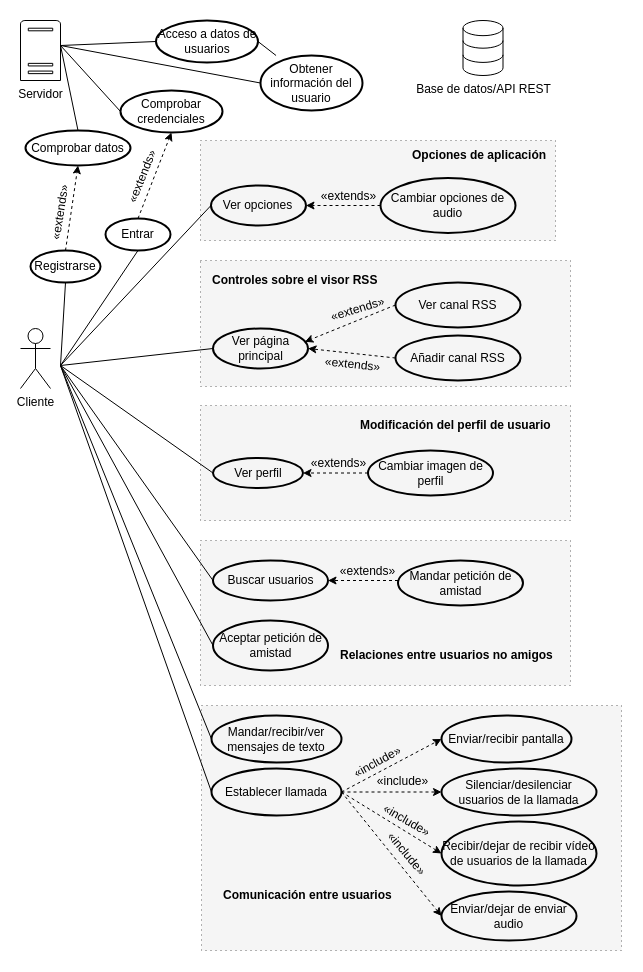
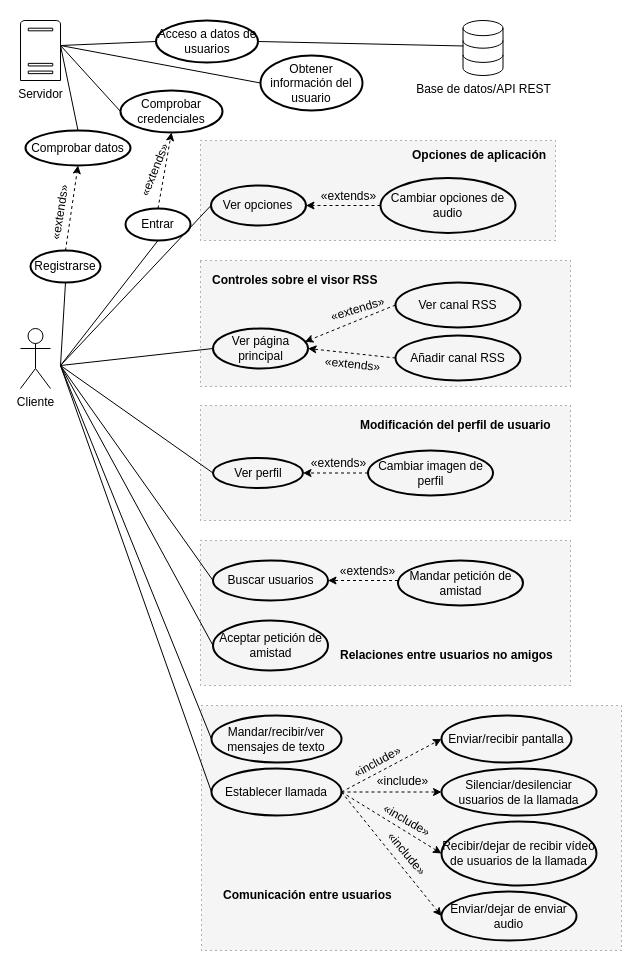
  <mxCell id="0" />
  <mxCell id="1" parent="0" />
  <mxCell id="2" value="" style="rounded=0;whiteSpace=wrap;html=1;align=center;labelBackgroundColor=#ffffff;fontColor=#333333;noLabel=1;fillColor=#f5f5f5;strokeColor=#666666;dashed=1;dashPattern=1 4;" parent="1" vertex="1"><mxGeometry x="200" y="140" width="355" height="100" as="geometry" /></mxCell>
  <mxCell id="3" value="" style="rounded=0;whiteSpace=wrap;html=1;align=center;labelBackgroundColor=#ffffff;fontColor=#333333;noLabel=1;fillColor=#f5f5f5;strokeColor=#666666;dashed=1;dashPattern=1 4;" parent="1" vertex="1"><mxGeometry x="200" y="260" width="370" height="126" as="geometry" /></mxCell>
  <mxCell id="4" value="" style="rounded=0;whiteSpace=wrap;html=1;align=center;labelBackgroundColor=#ffffff;fontColor=#333333;noLabel=1;fillColor=#f5f5f5;strokeColor=#666666;dashed=1;dashPattern=1 4;" parent="1" vertex="1"><mxGeometry x="200" y="405" width="370" height="115" as="geometry" /></mxCell>
  <mxCell id="5" value="" style="rounded=0;whiteSpace=wrap;html=1;align=center;labelBackgroundColor=#ffffff;fontColor=#333333;noLabel=1;fillColor=#f5f5f5;strokeColor=#666666;dashed=1;dashPattern=1 4;" parent="1" vertex="1"><mxGeometry x="200" y="540" width="370" height="145" as="geometry" /></mxCell>
  <mxCell id="6" value="" style="rounded=0;whiteSpace=wrap;html=1;align=center;labelBackgroundColor=#ffffff;fontColor=#333333;noLabel=1;fillColor=#f5f5f5;strokeColor=#666666;dashed=1;dashPattern=1 4;" parent="1" vertex="1"><mxGeometry x="201" y="705" width="420" height="245" as="geometry" /></mxCell>
  <mxCell id="7" value="Cliente&lt;br&gt;" style="shape=umlActor;verticalLabelPosition=bottom;labelBackgroundColor=#ffffff;verticalAlign=top;html=1;outlineConnect=0;align=center;fillColor=none;" parent="1" vertex="1"><mxGeometry x="20" y="328" width="30" height="60" as="geometry" /></mxCell>
  <mxCell id="8" value="Registrarse" style="strokeWidth=2;html=1;shape=mxgraph.flowchart.start_1;whiteSpace=wrap;align=center;fillColor=none;" parent="1" vertex="1"><mxGeometry x="30" y="250" width="70" height="32" as="geometry" /></mxCell>
- <mxCell id="9" value="Entrar" style="strokeWidth=2;html=1;shape=mxgraph.flowchart.start_1;whiteSpace=wrap;align=center;fillColor=none;" parent="1" vertex="1"><mxGeometry x="105" y="218" width="65" height="32" as="geometry" /></mxCell>
+ <mxCell id="9" value="Entrar" style="strokeWidth=2;html=1;shape=mxgraph.flowchart.start_1;whiteSpace=wrap;align=center;fillColor=none;" parent="1" vertex="1"><mxGeometry x="125" y="208" width="65" height="32" as="geometry" /></mxCell>
  <mxCell id="10" value="" style="endArrow=none;html=1;shadow=0;entryX=0.5;entryY=1;entryDx=0;entryDy=0;entryPerimeter=0;" parent="1" target="9" edge="1"><mxGeometry width="50" height="50" relative="1" as="geometry"><mxPoint x="60" y="365" as="sourcePoint" /><mxPoint x="-5" y="270" as="targetPoint" /></mxGeometry></mxCell>
  <mxCell id="11" value="" style="endArrow=none;html=1;shadow=0;exitX=0.5;exitY=1;exitDx=0;exitDy=0;exitPerimeter=0;" parent="1" source="8" edge="1"><mxGeometry width="50" height="50" relative="1" as="geometry"><mxPoint x="-120" y="465" as="sourcePoint" /><mxPoint x="60" y="365" as="targetPoint" /></mxGeometry></mxCell>
  <mxCell id="12" value="" style="endArrow=classic;dashed=1;html=1;shadow=0;entryX=0.5;entryY=1;entryDx=0;entryDy=0;entryPerimeter=0;exitX=0.5;exitY=0;exitDx=0;exitDy=0;exitPerimeter=0;" parent="1" source="9" target="14" edge="1"><mxGeometry width="50" height="50" relative="1" as="geometry"><mxPoint x="-3.5" y="380" as="sourcePoint" /><mxPoint x="46.5" y="330" as="targetPoint" /></mxGeometry></mxCell>
  <mxCell id="13" value="«extends»" style="text;html=1;resizable=0;points=[];align=center;verticalAlign=middle;labelBackgroundColor=none;direction=west;rotation=292;" parent="12" vertex="1" connectable="0"><mxGeometry x="-0.246" y="1" relative="1" as="geometry"><mxPoint x="-7.5" y="-8.5" as="offset" /></mxGeometry></mxCell>
  <mxCell id="14" value="Comprobar credenciales" style="strokeWidth=2;html=1;shape=mxgraph.flowchart.start_1;whiteSpace=wrap;align=center;fillColor=none;" parent="1" vertex="1"><mxGeometry x="120" y="90" width="102" height="42" as="geometry" /></mxCell>
  <mxCell id="15" value="" style="endArrow=classic;dashed=1;html=1;shadow=0;entryX=0.5;entryY=0;entryDx=0;entryDy=0;entryPerimeter=0;exitX=0.5;exitY=0;exitDx=0;exitDy=0;exitPerimeter=0;" parent="1" source="8" target="17" edge="1"><mxGeometry width="50" height="50" relative="1" as="geometry"><mxPoint x="-50" y="279" as="sourcePoint" /><mxPoint x="-127.5" y="538.667" as="targetPoint" /></mxGeometry></mxCell>
  <mxCell id="16" value="«extends»&lt;br&gt;" style="text;html=1;resizable=0;points=[];align=center;verticalAlign=middle;labelBackgroundColor=none;direction=south;rotation=279;" parent="15" vertex="1" connectable="0"><mxGeometry x="-0.246" y="1" relative="1" as="geometry"><mxPoint x="-9" y="-5.5" as="offset" /></mxGeometry></mxCell>
  <mxCell id="17" value="Comprobar datos" style="strokeWidth=2;html=1;shape=mxgraph.flowchart.start_1;whiteSpace=wrap;align=center;direction=west;fillColor=none;" parent="1" vertex="1"><mxGeometry x="25" y="130" width="105" height="35" as="geometry" /></mxCell>
  <mxCell id="18" value="Mandar/recibir/ver mensajes de texto" style="strokeWidth=2;html=1;shape=mxgraph.flowchart.start_1;whiteSpace=wrap;align=center;fillColor=none;" parent="1" vertex="1"><mxGeometry x="211" y="715" width="130" height="47" as="geometry" /></mxCell>
  <mxCell id="19" value="Establecer llamada" style="strokeWidth=2;html=1;shape=mxgraph.flowchart.start_1;whiteSpace=wrap;align=center;fillColor=none;" parent="1" vertex="1"><mxGeometry x="211" y="768" width="130" height="47" as="geometry" /></mxCell>
  <mxCell id="20" value="" style="endArrow=none;html=1;shadow=0;entryX=0;entryY=0.5;entryDx=0;entryDy=0;entryPerimeter=0;" parent="1" target="18" edge="1"><mxGeometry width="50" height="50" relative="1" as="geometry"><mxPoint x="60" y="365" as="sourcePoint" /><mxPoint x="65" y="535" as="targetPoint" /></mxGeometry></mxCell>
  <mxCell id="21" value="" style="endArrow=none;html=1;shadow=0;entryX=0;entryY=0.5;entryDx=0;entryDy=0;entryPerimeter=0;" parent="1" target="19" edge="1"><mxGeometry width="50" height="50" relative="1" as="geometry"><mxPoint x="60" y="365" as="sourcePoint" /><mxPoint x="340" y="425" as="targetPoint" /></mxGeometry></mxCell>
  <mxCell id="22" value="Enviar/recibir pantalla" style="strokeWidth=2;html=1;shape=mxgraph.flowchart.start_1;whiteSpace=wrap;align=center;fillColor=none;" parent="1" vertex="1"><mxGeometry x="441" y="715" width="130" height="47" as="geometry" /></mxCell>
  <mxCell id="23" value="Silenciar/desilenciar usuarios de la llamada" style="strokeWidth=2;html=1;shape=mxgraph.flowchart.start_1;whiteSpace=wrap;align=center;fillColor=none;" parent="1" vertex="1"><mxGeometry x="441" y="768" width="155" height="47" as="geometry" /></mxCell>
  <mxCell id="24" value="Recibir/dejar de recibir vídeo de usuarios de la llamada" style="strokeWidth=2;html=1;shape=mxgraph.flowchart.start_1;whiteSpace=wrap;align=center;fillColor=none;" parent="1" vertex="1"><mxGeometry x="441" y="821" width="155" height="64" as="geometry" /></mxCell>
  <mxCell id="25" value="Enviar/dejar de enviar audio" style="strokeWidth=2;html=1;shape=mxgraph.flowchart.start_1;whiteSpace=wrap;align=center;fillColor=none;" parent="1" vertex="1"><mxGeometry x="441" y="891" width="135" height="49" as="geometry" /></mxCell>
  <mxCell id="26" value="Comunicación entre usuarios" style="text;html=1;resizable=0;points=[];autosize=1;align=left;verticalAlign=top;spacingTop=-4;fontColor=none;fontStyle=1" parent="1" vertex="1"><mxGeometry x="221" y="885" width="170" height="20" as="geometry" /></mxCell>
  <mxCell id="27" value="" style="endArrow=classic;dashed=1;html=1;shadow=0;entryX=0;entryY=0.5;entryDx=0;entryDy=0;entryPerimeter=0;exitX=1;exitY=0.5;exitDx=0;exitDy=0;exitPerimeter=0;" parent="1" source="19" target="22" edge="1"><mxGeometry width="50" height="50" relative="1" as="geometry"><mxPoint x="336" y="630" as="sourcePoint" /><mxPoint x="336" y="710.345" as="targetPoint" /></mxGeometry></mxCell>
  <mxCell id="28" value="«include»&lt;br&gt;" style="text;html=1;resizable=0;points=[];align=center;verticalAlign=middle;labelBackgroundColor=none;direction=west;rotation=-29;" parent="27" vertex="1" connectable="0"><mxGeometry x="-0.246" y="1" relative="1" as="geometry"><mxPoint x="-2.5" y="-8.5" as="offset" /></mxGeometry></mxCell>
  <mxCell id="29" value="" style="endArrow=classic;dashed=1;html=1;shadow=0;entryX=0;entryY=0.5;entryDx=0;entryDy=0;entryPerimeter=0;exitX=1;exitY=0.5;exitDx=0;exitDy=0;exitPerimeter=0;" parent="1" source="19" target="23" edge="1"><mxGeometry width="50" height="50" relative="1" as="geometry"><mxPoint x="346.143" y="796.714" as="sourcePoint" /><mxPoint x="446.143" y="743.571" as="targetPoint" /></mxGeometry></mxCell>
  <mxCell id="30" value="«include»&lt;br&gt;" style="text;html=1;resizable=0;points=[];align=center;verticalAlign=middle;labelBackgroundColor=none;direction=west;rotation=0;" parent="29" vertex="1" connectable="0"><mxGeometry x="-0.246" y="1" relative="1" as="geometry"><mxPoint x="22" y="-10.5" as="offset" /></mxGeometry></mxCell>
  <mxCell id="31" value="" style="endArrow=classic;dashed=1;html=1;shadow=0;entryX=0;entryY=0.5;entryDx=0;entryDy=0;entryPerimeter=0;exitX=1;exitY=0.5;exitDx=0;exitDy=0;exitPerimeter=0;" parent="1" source="19" target="24" edge="1"><mxGeometry width="50" height="50" relative="1" as="geometry"><mxPoint x="346.143" y="796.714" as="sourcePoint" /><mxPoint x="446.143" y="796.714" as="targetPoint" /></mxGeometry></mxCell>
  <mxCell id="32" value="«include»&lt;br&gt;" style="text;html=1;resizable=0;points=[];align=center;verticalAlign=middle;labelBackgroundColor=none;direction=west;rotation=30;" parent="31" vertex="1" connectable="0"><mxGeometry x="-0.246" y="1" relative="1" as="geometry"><mxPoint x="27" y="6" as="offset" /></mxGeometry></mxCell>
  <mxCell id="33" value="" style="endArrow=classic;dashed=1;html=1;shadow=0;entryX=0;entryY=0.5;entryDx=0;entryDy=0;entryPerimeter=0;exitX=1;exitY=0.5;exitDx=0;exitDy=0;exitPerimeter=0;" parent="1" source="19" target="25" edge="1"><mxGeometry width="50" height="50" relative="1" as="geometry"><mxPoint x="346.143" y="796.714" as="sourcePoint" /><mxPoint x="446.143" y="857.857" as="targetPoint" /></mxGeometry></mxCell>
  <mxCell id="34" value="«include»&lt;br&gt;" style="text;html=1;resizable=0;points=[];align=center;verticalAlign=middle;labelBackgroundColor=none;direction=west;rotation=50;" parent="33" vertex="1" connectable="0"><mxGeometry x="-0.246" y="1" relative="1" as="geometry"><mxPoint x="26.5" y="15" as="offset" /></mxGeometry></mxCell>
  <mxCell id="35" value="Servidor&lt;br&gt;" style="pointerEvents=1;shadow=0;dashed=0;html=1;strokeColor=#000000;labelPosition=center;verticalLabelPosition=bottom;verticalAlign=top;outlineConnect=0;align=center;shape=mxgraph.office.servers.server_generic;fillColor=none;labelBackgroundColor=#ffffff;fontColor=none;" parent="1" vertex="1"><mxGeometry x="20" y="20" width="40" height="60" as="geometry" /></mxCell>
  <mxCell id="36" value="Base de datos/API REST" style="html=1;verticalLabelPosition=bottom;align=center;labelBackgroundColor=#ffffff;verticalAlign=top;strokeWidth=1;strokeColor=#000000;fillColor=none;shadow=0;dashed=0;shape=mxgraph.ios7.icons.data;fontColor=none;" parent="1" vertex="1"><mxGeometry x="462.5" y="20" width="40" height="55" as="geometry" /></mxCell>
  <mxCell id="37" value="" style="endArrow=none;html=1;shadow=0;fontColor=none;entryX=0;entryY=0.5;entryDx=0;entryDy=0;entryPerimeter=0;" parent="1" target="38" edge="1"><mxGeometry width="50" height="50" relative="1" as="geometry"><mxPoint x="60" y="45" as="sourcePoint" /><mxPoint x="375" y="45" as="targetPoint" /></mxGeometry></mxCell>
  <mxCell id="38" value="Acceso a datos de usuarios" style="strokeWidth=2;html=1;shape=mxgraph.flowchart.start_1;whiteSpace=wrap;align=center;fillColor=none;" parent="1" vertex="1"><mxGeometry x="155.5" y="20" width="102" height="42" as="geometry" /></mxCell>
- <mxCell id="39" value="" style="endArrow=none;html=1;shadow=0;fontColor=none;exitX=1;exitY=0.5;exitDx=0;exitDy=0;exitPerimeter=0;" parent="1" source="38" target="45" edge="1"><mxGeometry width="50" height="50" relative="1" as="geometry"><mxPoint x="500" y="130" as="sourcePoint" /><mxPoint x="550" y="80" as="targetPoint" /></mxGeometry></mxCell>
+ <mxCell id="39" value="" style="endArrow=none;html=1;shadow=0;fontColor=none;entryX=0.009;entryY=0.463;entryDx=0;entryDy=0;entryPerimeter=0;exitX=1;exitY=0.5;exitDx=0;exitDy=0;exitPerimeter=0;" parent="1" source="38" target="36" edge="1"><mxGeometry width="50" height="50" relative="1" as="geometry"><mxPoint x="500" y="130" as="sourcePoint" /><mxPoint x="550" y="80" as="targetPoint" /></mxGeometry></mxCell>
  <mxCell id="40" value="" style="endArrow=none;html=1;shadow=0;fontColor=none;entryX=0;entryY=0.5;entryDx=0;entryDy=0;entryPerimeter=0;" parent="1" target="41" edge="1"><mxGeometry width="50" height="50" relative="1" as="geometry"><mxPoint x="60" y="365" as="sourcePoint" /><mxPoint x="320" y="310" as="targetPoint" /></mxGeometry></mxCell>
  <mxCell id="41" value="Buscar usuarios" style="strokeWidth=2;html=1;shape=mxgraph.flowchart.start_1;whiteSpace=wrap;align=center;fillColor=none;" parent="1" vertex="1"><mxGeometry x="212.5" y="560" width="115" height="40" as="geometry" /></mxCell>
  <mxCell id="42" value="" style="endArrow=classic;dashed=1;html=1;shadow=0;entryX=1;entryY=0.5;entryDx=0;entryDy=0;entryPerimeter=0;" parent="1" target="41" edge="1"><mxGeometry width="50" height="50" relative="1" as="geometry"><mxPoint x="397.5" y="580" as="sourcePoint" /><mxPoint x="517.5" y="505.345" as="targetPoint" /></mxGeometry></mxCell>
  <mxCell id="43" value="«extends»&lt;br&gt;" style="text;html=1;resizable=0;points=[];align=center;verticalAlign=middle;labelBackgroundColor=none;direction=south;rotation=0;" parent="42" vertex="1" connectable="0"><mxGeometry x="-0.246" y="1" relative="1" as="geometry"><mxPoint x="-5" y="-11" as="offset" /></mxGeometry></mxCell>
  <mxCell id="44" value="Mandar petición de amistad" style="strokeWidth=2;html=1;shape=mxgraph.flowchart.start_1;whiteSpace=wrap;align=center;fillColor=none;" parent="1" vertex="1"><mxGeometry x="397.5" y="560" width="125" height="45" as="geometry" /></mxCell>
  <mxCell id="45" value="Obtener información del usuario" style="strokeWidth=2;html=1;shape=mxgraph.flowchart.start_1;whiteSpace=wrap;align=center;fillColor=none;" parent="1" vertex="1"><mxGeometry x="260" y="55" width="102" height="55" as="geometry" /></mxCell>
  <mxCell id="46" value="" style="endArrow=none;html=1;shadow=0;fontColor=none;exitX=0;exitY=0.5;exitDx=0;exitDy=0;exitPerimeter=0;" parent="1" source="45" edge="1"><mxGeometry width="50" height="50" relative="1" as="geometry"><mxPoint x="485" y="140" as="sourcePoint" /><mxPoint x="60" y="45" as="targetPoint" /></mxGeometry></mxCell>
  <mxCell id="47" value="" style="endArrow=none;html=1;shadow=0;fontColor=none;exitX=0;exitY=0.5;exitDx=0;exitDy=0;exitPerimeter=0;" parent="1" source="14" edge="1"><mxGeometry width="50" height="50" relative="1" as="geometry"><mxPoint x="345" y="170" as="sourcePoint" /><mxPoint x="60" y="45" as="targetPoint" /></mxGeometry></mxCell>
  <mxCell id="48" value="Aceptar petición de amistad" style="strokeWidth=2;html=1;shape=mxgraph.flowchart.start_1;whiteSpace=wrap;align=center;fillColor=none;" parent="1" vertex="1"><mxGeometry x="212.5" y="620" width="115" height="50" as="geometry" /></mxCell>
  <mxCell id="49" value="" style="endArrow=none;html=1;shadow=0;fontColor=none;entryX=0;entryY=0.5;entryDx=0;entryDy=0;entryPerimeter=0;" parent="1" target="48" edge="1"><mxGeometry width="50" height="50" relative="1" as="geometry"><mxPoint x="60" y="365" as="sourcePoint" /><mxPoint x="195" y="350" as="targetPoint" /></mxGeometry></mxCell>
  <mxCell id="50" value="Ver perfil" style="strokeWidth=2;html=1;shape=mxgraph.flowchart.start_1;whiteSpace=wrap;align=center;fillColor=none;" parent="1" vertex="1"><mxGeometry x="212.5" y="457.5" width="90" height="30" as="geometry" /></mxCell>
  <mxCell id="51" value="" style="endArrow=none;html=1;shadow=0;fontColor=none;entryX=0;entryY=0.5;entryDx=0;entryDy=0;entryPerimeter=0;" parent="1" target="50" edge="1"><mxGeometry width="50" height="50" relative="1" as="geometry"><mxPoint x="60" y="365" as="sourcePoint" /><mxPoint x="225" y="330" as="targetPoint" /></mxGeometry></mxCell>
  <mxCell id="52" value="" style="endArrow=classic;dashed=1;html=1;shadow=0;entryX=1;entryY=0.5;entryDx=0;entryDy=0;entryPerimeter=0;exitX=0;exitY=0.5;exitDx=0;exitDy=0;exitPerimeter=0;" parent="1" source="54" target="50" edge="1"><mxGeometry width="50" height="50" relative="1" as="geometry"><mxPoint x="372.5" y="471" as="sourcePoint" /><mxPoint x="307.5" y="472.5" as="targetPoint" /></mxGeometry></mxCell>
  <mxCell id="53" value="«extends»&lt;br&gt;" style="text;html=1;resizable=0;points=[];align=center;verticalAlign=middle;labelBackgroundColor=none;direction=south;rotation=0;" parent="52" vertex="1" connectable="0"><mxGeometry x="-0.246" y="1" relative="1" as="geometry"><mxPoint x="-5" y="-11" as="offset" /></mxGeometry></mxCell>
  <mxCell id="54" value="Cambiar imagen de perfil" style="strokeWidth=2;html=1;shape=mxgraph.flowchart.start_1;whiteSpace=wrap;align=center;fillColor=none;" parent="1" vertex="1"><mxGeometry x="367.5" y="450" width="125" height="45" as="geometry" /></mxCell>
  <mxCell id="55" value="&lt;b&gt;Relaciones entre usuarios no amigos&lt;/b&gt;" style="text;html=1;resizable=0;points=[];autosize=1;align=left;verticalAlign=top;spacingTop=-4;fontColor=none;" parent="1" vertex="1"><mxGeometry x="337.5" y="645" width="225" height="20" as="geometry" /></mxCell>
  <mxCell id="56" value="&lt;b&gt;Modificación del perfil de usuario&lt;/b&gt;" style="text;html=1;resizable=0;points=[];autosize=1;align=left;verticalAlign=top;spacingTop=-4;fontColor=none;" parent="1" vertex="1"><mxGeometry x="357.5" y="415" width="205" height="20" as="geometry" /></mxCell>
  <mxCell id="57" value="" style="endArrow=none;html=1;shadow=0;fontColor=none;exitX=0.5;exitY=1;exitDx=0;exitDy=0;exitPerimeter=0;" parent="1" source="17" edge="1"><mxGeometry width="50" height="50" relative="1" as="geometry"><mxPoint x="15" y="225" as="sourcePoint" /><mxPoint x="60" y="45" as="targetPoint" /></mxGeometry></mxCell>
  <mxCell id="58" value="Ver página principal" style="strokeWidth=2;html=1;shape=mxgraph.flowchart.start_1;whiteSpace=wrap;align=center;fillColor=none;" parent="1" vertex="1"><mxGeometry x="212.5" y="328" width="95" height="40" as="geometry" /></mxCell>
  <mxCell id="59" value="" style="endArrow=classic;dashed=1;html=1;shadow=0;entryX=0.967;entryY=0.333;entryDx=0;entryDy=0;entryPerimeter=0;exitX=0;exitY=0.5;exitDx=0;exitDy=0;exitPerimeter=0;" parent="1" source="61" target="58" edge="1"><mxGeometry width="50" height="50" relative="1" as="geometry"><mxPoint x="415" y="336" as="sourcePoint" /><mxPoint x="345.167" y="337.524" as="targetPoint" /></mxGeometry></mxCell>
  <mxCell id="60" value="«extends»&lt;br&gt;" style="text;html=1;resizable=0;points=[];align=center;verticalAlign=middle;labelBackgroundColor=none;direction=west;rotation=343;" parent="59" vertex="1" connectable="0"><mxGeometry x="-0.246" y="1" relative="1" as="geometry"><mxPoint x="-5" y="-11" as="offset" /></mxGeometry></mxCell>
  <mxCell id="61" value="Ver canal RSS" style="strokeWidth=2;html=1;shape=mxgraph.flowchart.start_1;whiteSpace=wrap;align=center;fillColor=none;" parent="1" vertex="1"><mxGeometry x="395" y="282" width="125" height="45" as="geometry" /></mxCell>
  <mxCell id="62" value="Añadir canal RSS" style="strokeWidth=2;html=1;shape=mxgraph.flowchart.start_1;whiteSpace=wrap;align=center;fillColor=none;" parent="1" vertex="1"><mxGeometry x="395" y="335" width="125" height="45" as="geometry" /></mxCell>
  <mxCell id="63" value="" style="endArrow=classic;dashed=1;html=1;shadow=0;exitX=0;exitY=0.5;exitDx=0;exitDy=0;exitPerimeter=0;entryX=1;entryY=0.5;entryDx=0;entryDy=0;entryPerimeter=0;" parent="1" source="62" target="58" edge="1"><mxGeometry width="50" height="50" relative="1" as="geometry"><mxPoint x="355" y="355" as="sourcePoint" /><mxPoint x="310" y="365" as="targetPoint" /></mxGeometry></mxCell>
  <mxCell id="64" value="«extends»&lt;br&gt;" style="text;html=1;resizable=0;points=[];align=center;verticalAlign=middle;labelBackgroundColor=none;direction=south;rotation=6;" parent="63" vertex="1" connectable="0"><mxGeometry x="-0.246" y="1" relative="1" as="geometry"><mxPoint x="-11" y="9" as="offset" /></mxGeometry></mxCell>
  <mxCell id="65" value="&lt;b&gt;Controles sobre el visor RSS&lt;/b&gt;" style="text;html=1;resizable=0;points=[];autosize=1;align=left;verticalAlign=top;spacingTop=-4;fontColor=none;" parent="1" vertex="1"><mxGeometry x="210" y="270" width="180" height="20" as="geometry" /></mxCell>
  <mxCell id="66" value="" style="endArrow=none;html=1;shadow=0;fontColor=none;entryX=0;entryY=0.5;entryDx=0;entryDy=0;entryPerimeter=0;" parent="1" target="58" edge="1"><mxGeometry width="50" height="50" relative="1" as="geometry"><mxPoint x="60" y="365" as="sourcePoint" /><mxPoint x="165" y="330" as="targetPoint" /></mxGeometry></mxCell>
  <mxCell id="67" value="Ver opciones" style="strokeWidth=2;html=1;shape=mxgraph.flowchart.start_1;whiteSpace=wrap;align=center;fillColor=none;" parent="1" vertex="1"><mxGeometry x="210.476" y="185" width="95" height="40" as="geometry" /></mxCell>
  <mxCell id="68" value="" style="endArrow=classic;dashed=1;html=1;shadow=0;entryX=1;entryY=0.5;entryDx=0;entryDy=0;entryPerimeter=0;exitX=0;exitY=0.5;exitDx=0;exitDy=0;exitPerimeter=0;" parent="1" source="70" target="67" edge="1"><mxGeometry width="50" height="50" relative="1" as="geometry"><mxPoint x="415.476" y="185" as="sourcePoint" /><mxPoint x="345.643" y="186.524" as="targetPoint" /></mxGeometry></mxCell>
  <mxCell id="69" value="«extends»&lt;br&gt;" style="text;html=1;resizable=0;points=[];align=center;verticalAlign=middle;labelBackgroundColor=none;direction=west;rotation=0;" parent="68" vertex="1" connectable="0"><mxGeometry x="-0.246" y="1" relative="1" as="geometry"><mxPoint x="-5" y="-11" as="offset" /></mxGeometry></mxCell>
  <mxCell id="70" value="Cambiar opciones de audio" style="strokeWidth=2;html=1;shape=mxgraph.flowchart.start_1;whiteSpace=wrap;align=center;fillColor=none;" parent="1" vertex="1"><mxGeometry x="380" y="177.5" width="135" height="55" as="geometry" /></mxCell>
  <mxCell id="71" value="&lt;b&gt;Opciones de aplicación&lt;/b&gt;" style="text;html=1;resizable=0;points=[];autosize=1;align=left;verticalAlign=top;spacingTop=-4;fontColor=none;" parent="1" vertex="1"><mxGeometry x="409.976" y="145" width="145" height="20" as="geometry" /></mxCell>
  <mxCell id="72" value="" style="endArrow=none;html=1;shadow=0;fontColor=none;entryX=0;entryY=0.5;entryDx=0;entryDy=0;entryPerimeter=0;" parent="1" target="67" edge="1"><mxGeometry width="50" height="50" relative="1" as="geometry"><mxPoint x="60" y="365" as="sourcePoint" /><mxPoint x="160" y="295" as="targetPoint" /></mxGeometry></mxCell>
